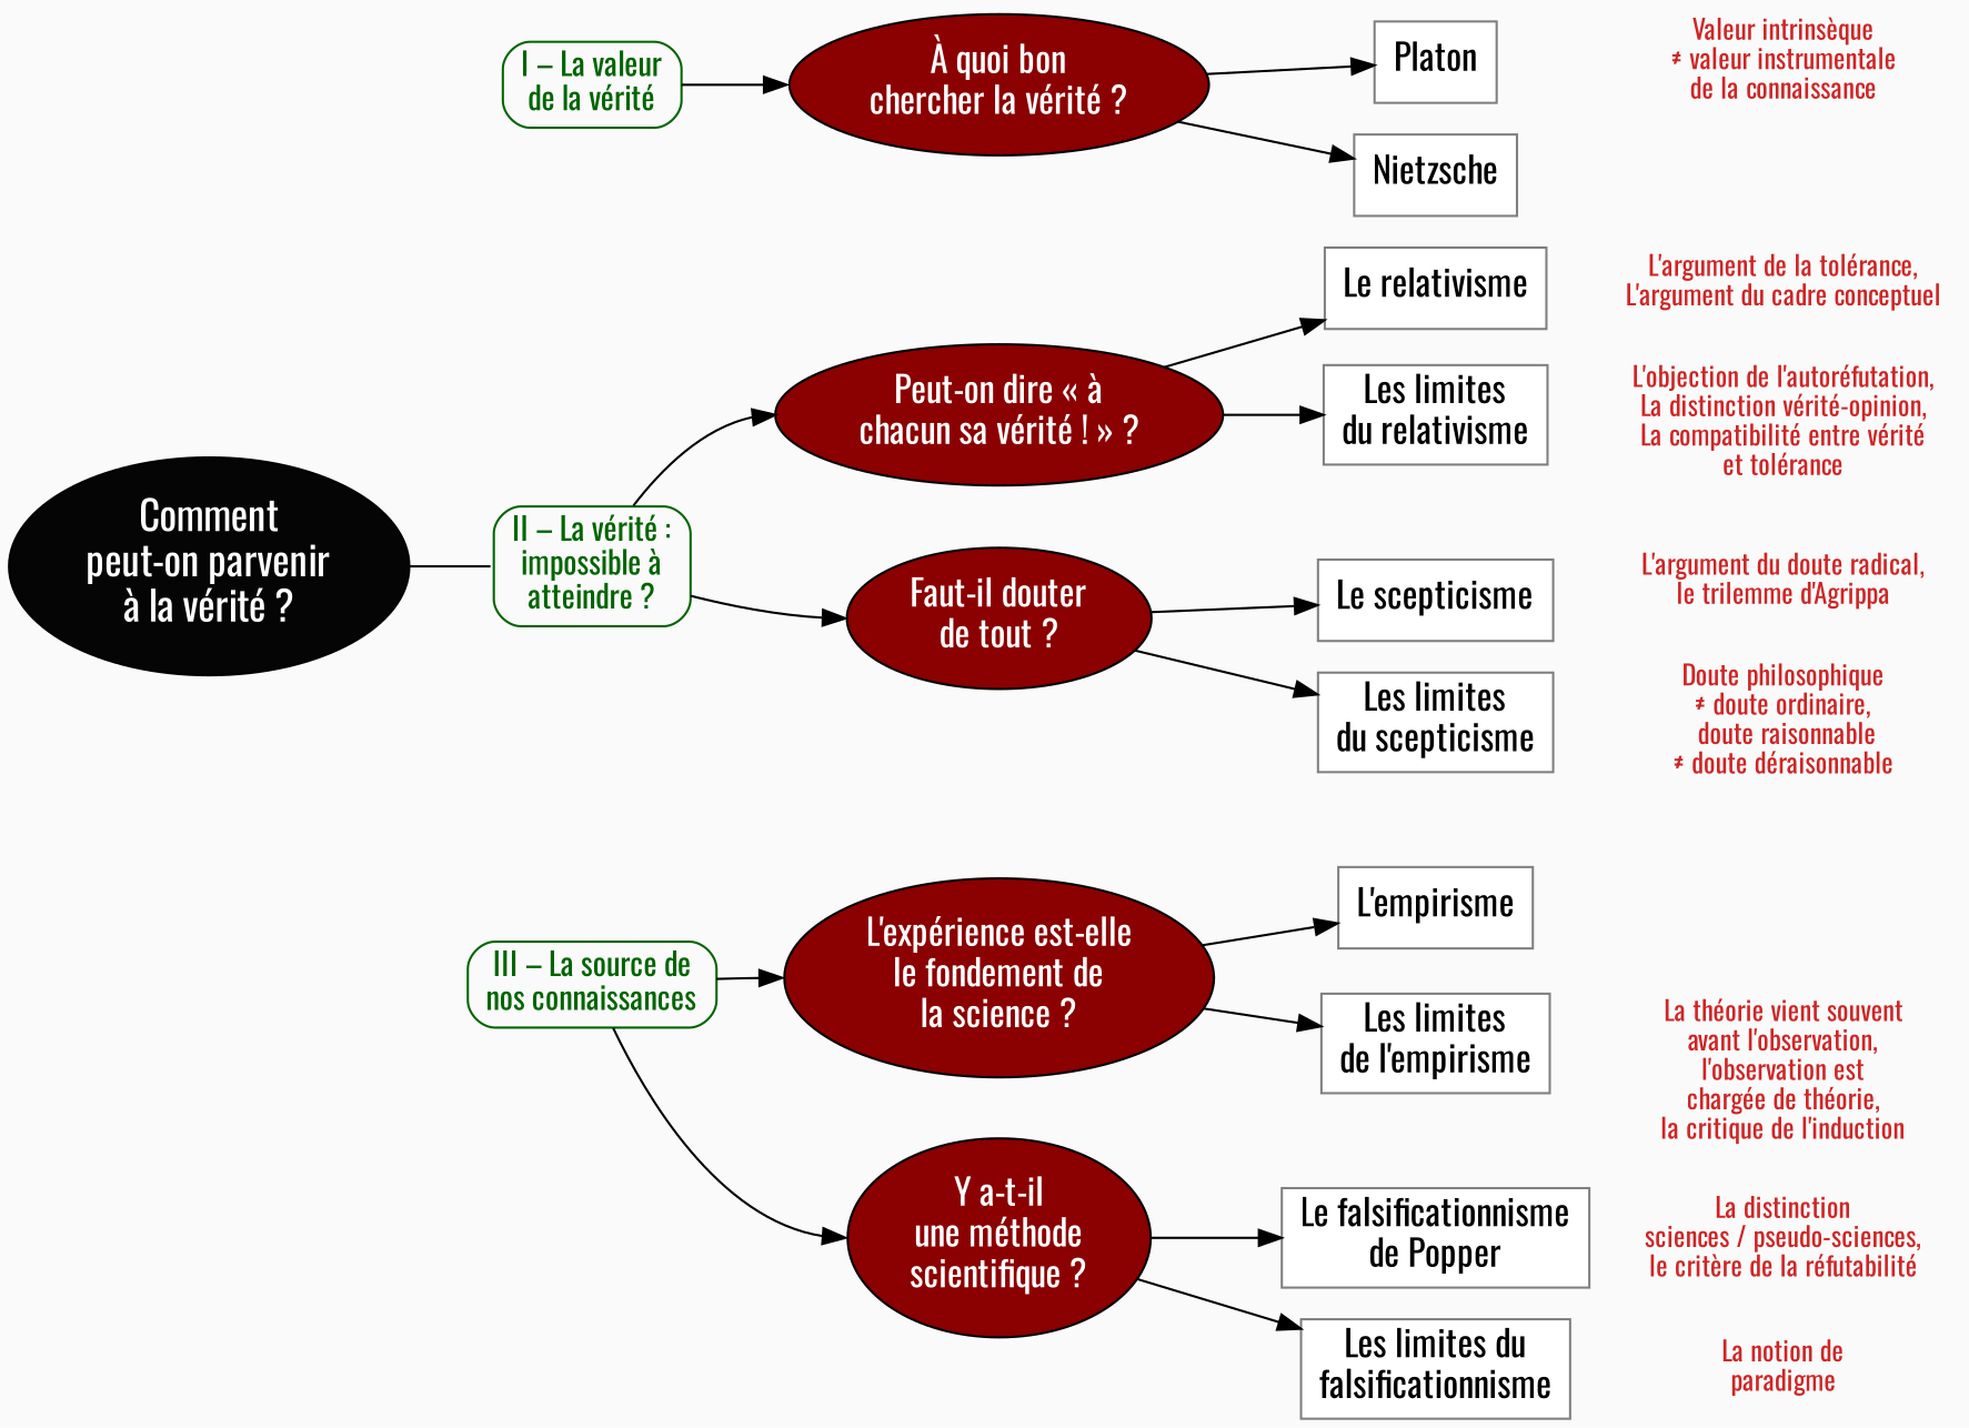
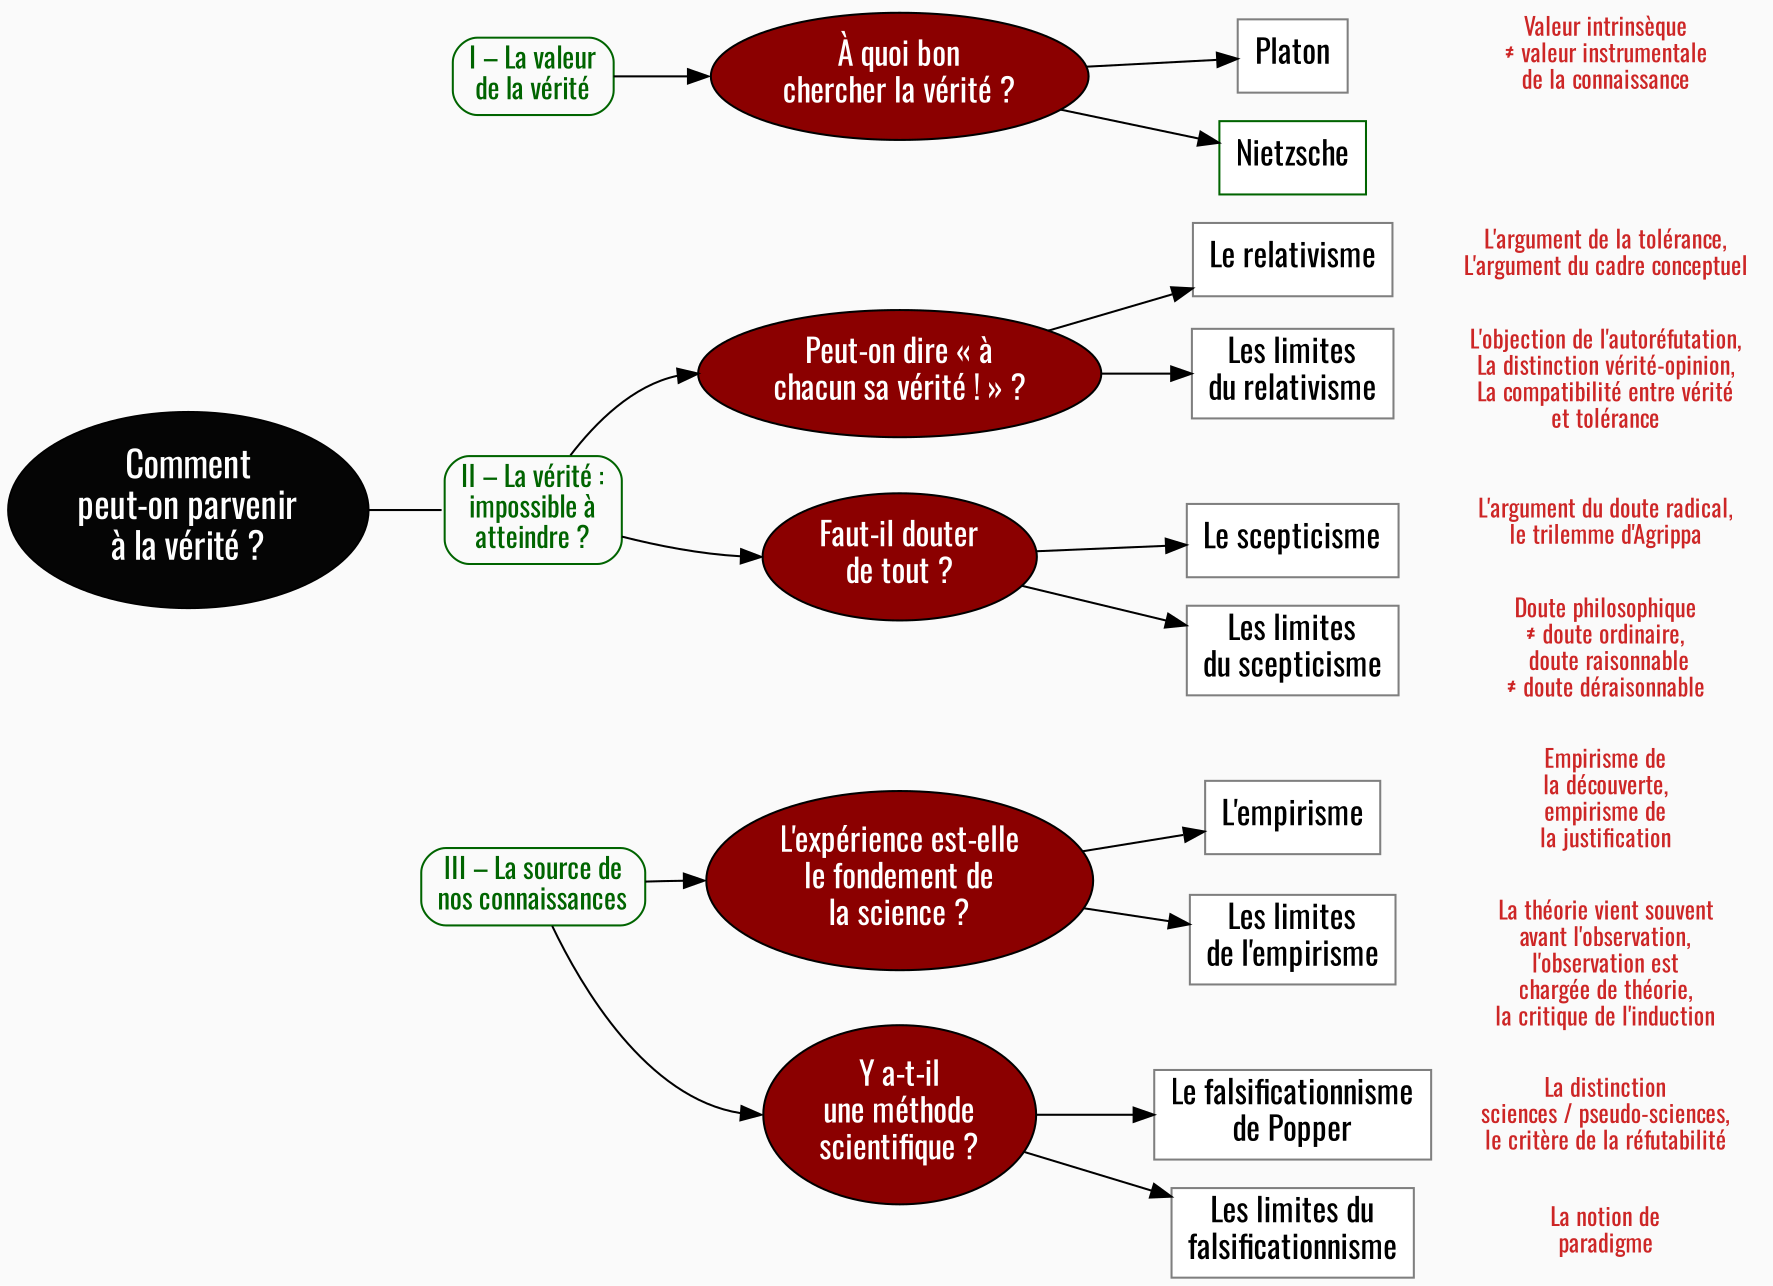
  digraph {
    bgcolor=grey98
    fontname=Oswald
    nodesep=0.2
    rankdir=LR
    ranksep=0.1
    splines=true
    style=filled
    node [color=grey50 fillcolor=grey98 fontcolor=black fontname=Oswald fontsize=16 shape=box style=filled]
    edge [fontname=Oswald minlen=3 style=invis]
    n1 [color=darkgreen fontcolor=darkgreen fontsize=14 label="I – La valeur\nde la vérité" shape=rect style="filled, rounded"]
    n2 [color=darkgreen fontcolor=darkgreen fontsize=14 label="II – La vérité :\nimpossible à\natteindre ?" shape=rect style="filled, rounded"]
    n3 [color=darkgreen fontcolor=darkgreen fontsize=14 label="III – La source de\nnos connaissances" shape=rect style="filled, rounded"]
    n4 [color=black fillcolor=red4 fontcolor=white label="À quoi bon\nchercher la vérité ?" shape=oval]
    n5 [color=black fillcolor=red4 fontcolor=white label="Peut-on dire « à\nchacun sa vérité ! » ?" shape=oval]
    n6 [color=black fillcolor=red4 fontcolor=white label="Faut-il douter\nde tout ?" shape=oval]
    n7 [color=black fillcolor=red4 fontcolor=white label="L'expérience est-elle\nle fondement de\nla science ?" shape=oval]
    n8 [color=black fillcolor=red4 fontcolor=white label="Y a-t-il\nune méthode\nscientifique ?" shape=oval]
    n9 [fillcolor=white label=Platon]
    n10 [fillcolor=white label="Le relativisme"]
    n11 [fillcolor=white label="Les limites\ndu relativisme"]
    n12 [fillcolor=white label="Le scepticisme"]
    n13 [fillcolor=white label="Les limites\ndu scepticisme"]
    n14 [fillcolor=white label="L'empirisme"]
    n15 [fillcolor=white label="Les limites\nde l'empirisme"]
    n16 [fillcolor=white label="Le falsificationnisme\nde Popper"]
-   n17 [fillcolor=white label=Nietzsche]
+   n17 [color=darkgreen fillcolor=white label=Nietzsche]
    n18 [fillcolor=white label="Les limites du\nfalsificationnisme"]
    n19 [fontcolor=firebrick3 fontsize=12 label="Valeur intrinsèque\n≠ valeur instrumentale\nde la connaissance" shape=plaintext style="filled,rounded"]
    n20 [color=black fontcolor=firebrick3 fontsize=12 label="L'argument de la tolérance,\nL'argument du cadre conceptuel" shape=plaintext style="filled,rounded"]
    n21 [fontcolor=firebrick3 fontsize=12 label="L'objection de l'autoréfutation,\nLa distinction vérité-opinion,\nLa compatibilité entre vérité\net tolérance" shape=plaintext style="filled,rounded"]
    n22 [fontcolor=firebrick3 fontsize=12 label="L'argument du doute radical,\nle trilemme d'Agrippa" shape=plaintext style="filled,rounded"]
    n23 [fontcolor=firebrick3 fontsize=12 label="Doute philosophique\n≠ doute ordinaire,\n doute raisonnable\n≠ doute déraisonnable" shape=plaintext style="filled,rounded"]
+   n24 [fontcolor=firebrick3 fontsize=12 label="Empirisme de\nla découverte,\nempirisme de\nla justification" shape=plaintext style="filled,rounded"]
    n25 [fontcolor=firebrick3 fontsize=12 label="La théorie vient souvent\navant l'observation,\nl'observation est\nchargée de théorie,\nla critique de l'induction" shape=plaintext style="filled,rounded"]
    n26 [fontcolor=firebrick3 fontsize=12 label="La distinction\nsciences / pseudo-sciences,\nle critère de la réfutabilité" shape=plaintext style="filled,rounded"]
    n27 [fillcolor=grey2 fontcolor=white fontsize=18 label="Comment\npeut-on parvenir\nà la vérité ?" color="" shape=""]
    n28 [fontcolor=firebrick3 fontsize=12 label="La notion de\nparadigme" shape=plaintext style="filled,rounded"]
    subgraph sub_1 {
      rank=same
      n1
      n2
    }
    subgraph sub_2 {
      rank=same
      n1
      n2
    }
    subgraph sub_3 {
      rank=same
      n2
      n3
    }
    subgraph sub_4 {
      rank=same
      n4
      n5
    }
    subgraph sub_5 {
      rank=same
      n5
      n6
    }
    subgraph sub_6 {
      rank=same
      n6
      n7
    }
    subgraph sub_7 {
      rank=same
      n7
      n8
    }
    subgraph sub_8 {
      rank=same
      n9
      n10
    }
    subgraph sub_9 {
      rank=same
      n11
      n12
    }
    subgraph sub_10 {
      rank=same
      n13
      n14
    }
    subgraph sub_11 {
      rank=same
      n15
      n16
    }
    n1 -> n2 [minlen=12]
    n1 -> n2 [minlen=12]
    n1 -> n4 [headport=w style=""]
    n2 -> n3 [minlen=10]
    n2 -> n5 [headport=w style=""]
    n2 -> n6 [headport=w style=""]
    n3 -> n7 [headport=w style=""]
    n3 -> n8 [headport=w style=""]
    n4 -> n5 [minlen=6]
    n4 -> n9 [style=""]
    n4 -> n17 [style=""]
    n5 -> n6 [minlen=2]
    n5 -> n10 [style=""]
    n5 -> n11 [style=""]
    n6 -> n7 [minlen=2]
    n6 -> n12 [style=""]
    n6 -> n13 [style=""]
    n7 -> n8 [minlen=2]
    n7 -> n14 [style=""]
    n7 -> n15 [style=""]
    n8 -> n16 [style=""]
    n8 -> n18 [style=""]
    n9 -> n10
    n9 -> n19 [minlen=1]
    n10 -> n20 [minlen=1]
    n11 -> n12
    n11 -> n21 [minlen=1]
    n12 -> n22 [minlen=1]
    n13 -> n14
    n13 -> n23 [minlen=1]
+   n14 -> n24 [minlen=1]
    n15 -> n16
    n15 -> n25 [minlen=1]
    n16 -> n26 [minlen=1]
    n18 -> n28 [minlen=1]
    n27 -> n2 [arrowhead=none headport=w style=""]
  }
